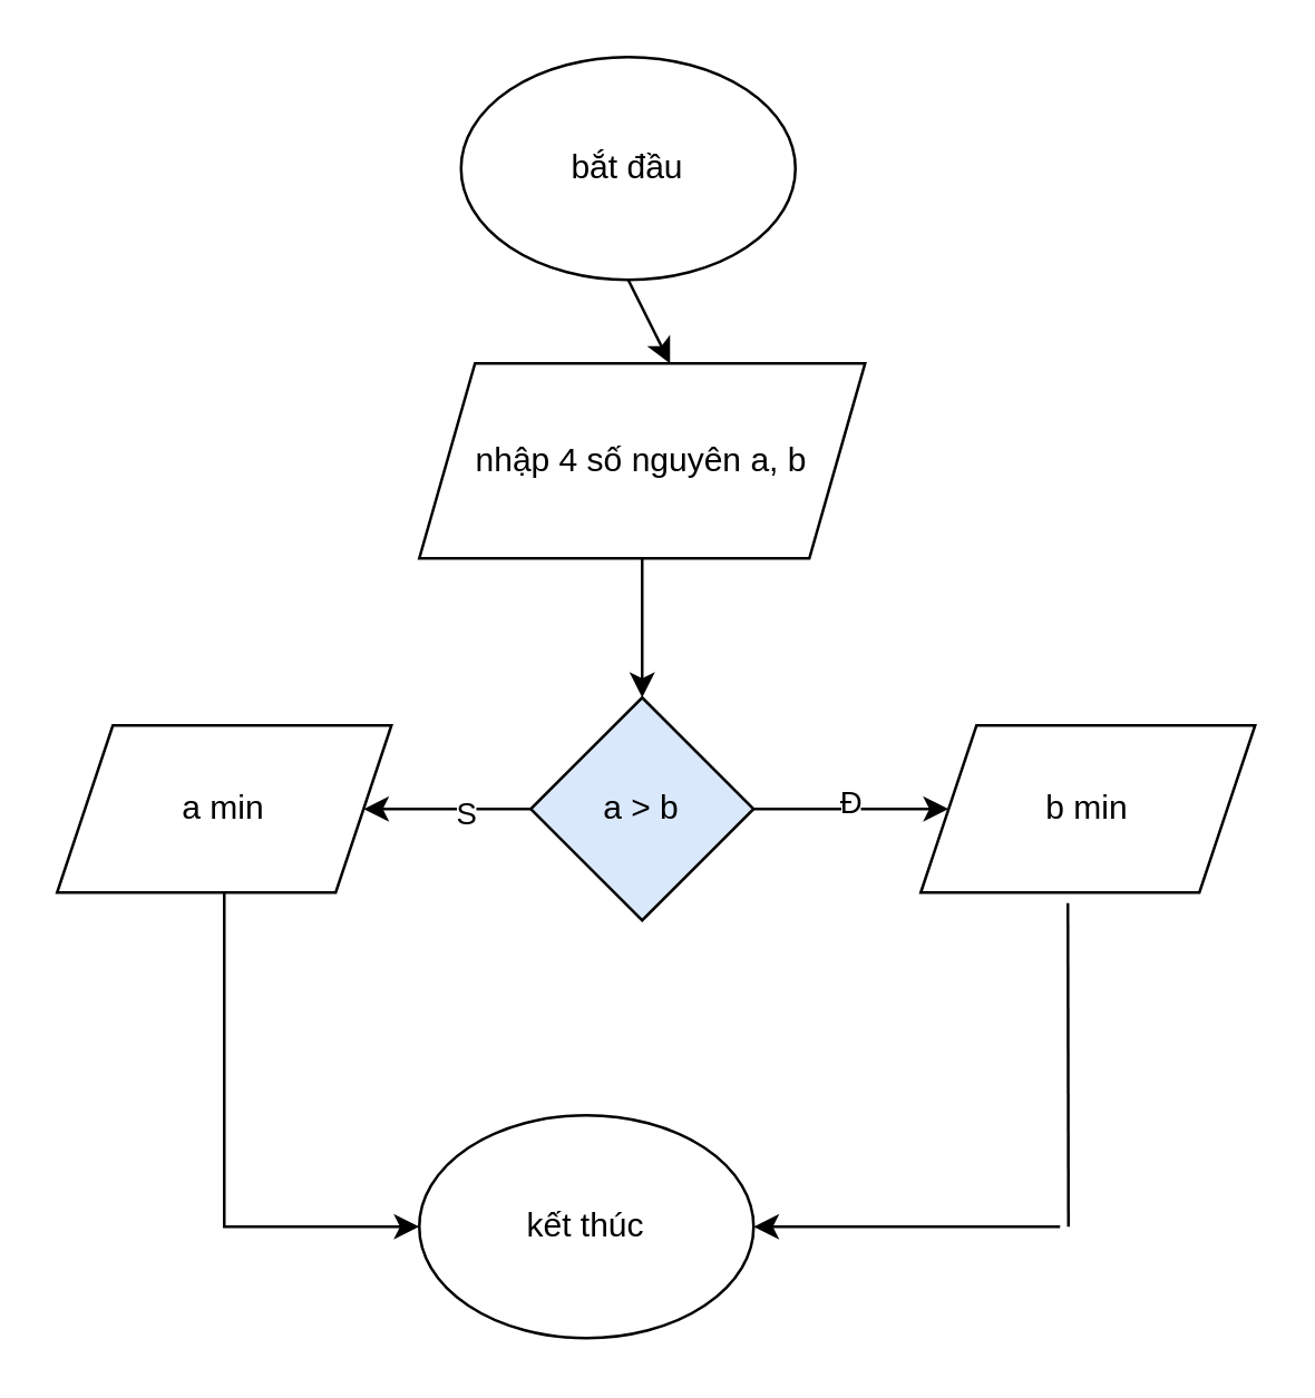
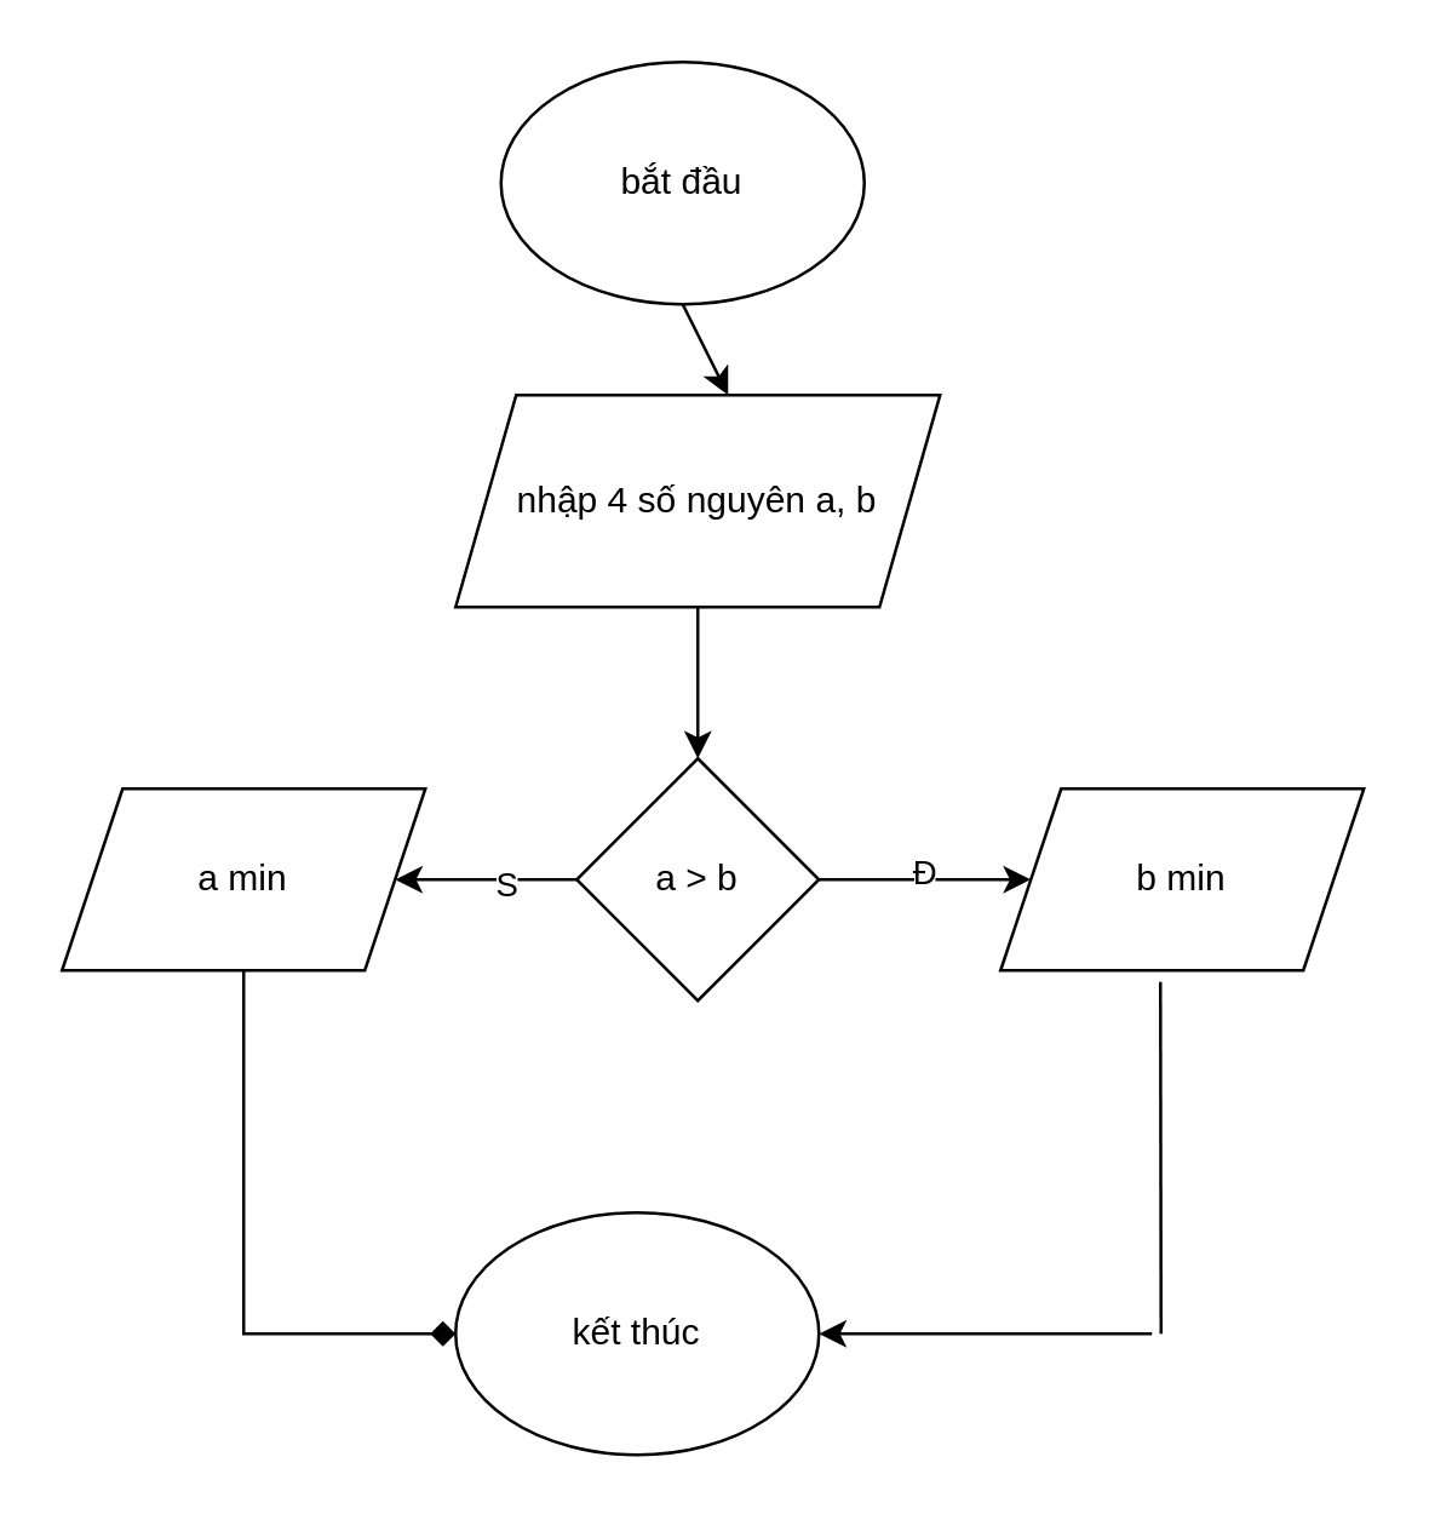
  <mxCell id="0" />
  <mxCell id="1" parent="0" />
  <mxCell id="2" value="bắt đầu" style="ellipse;whiteSpace=wrap;html=1;" parent="1" vertex="1"><mxGeometry x="165" y="20" width="120" height="80" as="geometry" /></mxCell>
  <mxCell id="3" style="edgeStyle=orthogonalEdgeStyle;rounded=0;orthogonalLoop=1;jettySize=auto;html=1;exitX=0.5;exitY=1;exitDx=0;exitDy=0;" parent="1" source="4" edge="1"><mxGeometry relative="1" as="geometry"><mxPoint x="230" y="250" as="targetPoint" /></mxGeometry></mxCell>
  <mxCell id="4" value="nhập 4 số nguyên a, b" style="shape=parallelogram;perimeter=parallelogramPerimeter;whiteSpace=wrap;html=1;fixedSize=1;" parent="1" vertex="1"><mxGeometry x="150" y="130" width="160" height="70" as="geometry" /></mxCell>
  <mxCell id="5" value="" style="endArrow=classic;html=1;rounded=0;exitX=0.5;exitY=1;exitDx=0;exitDy=0;" parent="1" source="2" edge="1"><mxGeometry width="50" height="50" relative="1" as="geometry"><mxPoint x="230" y="370" as="sourcePoint" /><mxPoint x="240" y="130" as="targetPoint" /></mxGeometry></mxCell>
  <mxCell id="6" style="edgeStyle=orthogonalEdgeStyle;rounded=0;orthogonalLoop=1;jettySize=auto;html=1;exitX=1;exitY=0.5;exitDx=0;exitDy=0;" parent="1" source="10" edge="1"><mxGeometry relative="1" as="geometry"><mxPoint x="340" y="290" as="targetPoint" /></mxGeometry></mxCell>
  <mxCell id="7" value="Đ" style="edgeLabel;html=1;align=center;verticalAlign=middle;resizable=0;points=[];" parent="6" connectable="0" vertex="1"><mxGeometry x="-0.046" y="3" relative="1" as="geometry"><mxPoint as="offset" /></mxGeometry></mxCell>
  <mxCell id="8" style="edgeStyle=orthogonalEdgeStyle;rounded=0;orthogonalLoop=1;jettySize=auto;html=1;exitX=0;exitY=0.5;exitDx=0;exitDy=0;" parent="1" source="10" edge="1"><mxGeometry relative="1" as="geometry"><mxPoint x="130" y="290" as="targetPoint" /></mxGeometry></mxCell>
  <mxCell id="9" value="S" style="edgeLabel;html=1;align=center;verticalAlign=middle;resizable=0;points=[];" parent="8" connectable="0" vertex="1"><mxGeometry x="-0.213" y="1" relative="1" as="geometry"><mxPoint as="offset" /></mxGeometry></mxCell>
- <mxCell id="10" value="a &amp;gt; b" style="rhombus;whiteSpace=wrap;html=1;fillColor=#dae8fc;" parent="1" vertex="1"><mxGeometry x="190" y="250" width="80" height="80" as="geometry" /></mxCell>
+ <mxCell id="10" value="a &amp;gt; b" style="rhombus;whiteSpace=wrap;html=1;" parent="1" vertex="1"><mxGeometry x="190" y="250" width="80" height="80" as="geometry" /></mxCell>
  <mxCell id="11" value="b min" style="shape=parallelogram;perimeter=parallelogramPerimeter;whiteSpace=wrap;html=1;fixedSize=1;" parent="1" vertex="1"><mxGeometry x="330" y="260" width="120" height="60" as="geometry" /></mxCell>
- <mxCell id="12" style="edgeStyle=orthogonalEdgeStyle;rounded=0;orthogonalLoop=1;jettySize=auto;html=1;exitX=0.5;exitY=1;exitDx=0;exitDy=0;entryX=0;entryY=0.5;entryDx=0;entryDy=0;" parent="1" source="13" target="14" edge="1"><mxGeometry relative="1" as="geometry" /></mxCell>
+ <mxCell id="12" style="edgeStyle=orthogonalEdgeStyle;rounded=0;orthogonalLoop=1;jettySize=auto;html=1;exitX=0.5;exitY=1;exitDx=0;exitDy=0;entryX=0;entryY=0.5;entryDx=0;entryDy=0;endArrow=diamond;" parent="1" source="13" target="14" edge="1"><mxGeometry relative="1" as="geometry" /></mxCell>
  <mxCell id="13" value="a min" style="shape=parallelogram;perimeter=parallelogramPerimeter;whiteSpace=wrap;html=1;fixedSize=1;" parent="1" vertex="1"><mxGeometry x="20" y="260" width="120" height="60" as="geometry" /></mxCell>
  <mxCell id="14" value="kết thúc" style="ellipse;whiteSpace=wrap;html=1;" parent="1" vertex="1"><mxGeometry x="150" y="400" width="120" height="80" as="geometry" /></mxCell>
  <mxCell id="15" value="" style="endArrow=none;html=1;rounded=0;entryX=0.44;entryY=1.063;entryDx=0;entryDy=0;entryPerimeter=0;" parent="1" target="11" edge="1"><mxGeometry width="50" height="50" relative="1" as="geometry"><mxPoint x="383" y="440" as="sourcePoint" /><mxPoint x="280" y="320" as="targetPoint" /></mxGeometry></mxCell>
  <mxCell id="16" value="" style="endArrow=classic;html=1;rounded=0;entryX=1;entryY=0.5;entryDx=0;entryDy=0;" parent="1" target="14" edge="1"><mxGeometry width="50" height="50" relative="1" as="geometry"><mxPoint x="380" y="440" as="sourcePoint" /><mxPoint x="280" y="320" as="targetPoint" /></mxGeometry></mxCell>
